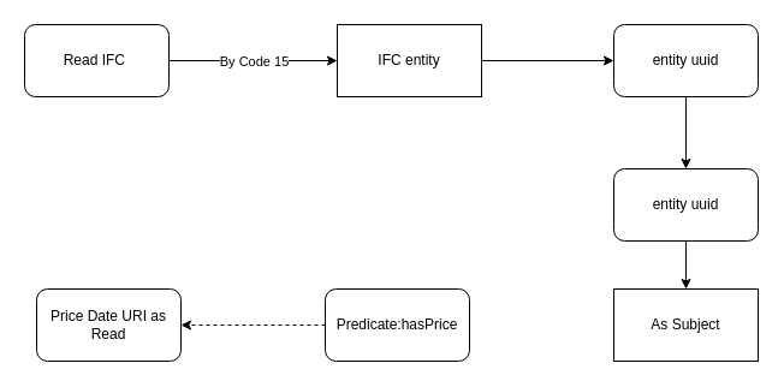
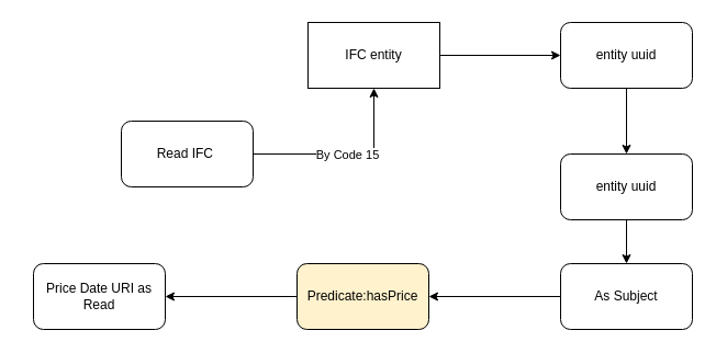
  <mxCell id="0" />
  <mxCell id="1" parent="0" />
  <mxCell id="2" style="edgeStyle=orthogonalEdgeStyle;rounded=0;orthogonalLoop=1;jettySize=auto;html=1;" edge="1" parent="1" source="4" target="6"><mxGeometry relative="1" as="geometry" /></mxCell>
  <mxCell id="3" value="By Code 15" style="edgeLabel;html=1;align=center;verticalAlign=middle;resizable=0;points=[];" vertex="1" connectable="0" parent="2"><mxGeometry x="0.017" y="-2" relative="1" as="geometry"><mxPoint x="-1" y="-2" as="offset" /></mxGeometry></mxCell>
- <mxCell id="4" value="Read IFC&amp;nbsp;" style="rounded=1;whiteSpace=wrap;html=1;" vertex="1" parent="1"><mxGeometry x="20" y="20" width="120" height="60" as="geometry" /></mxCell>
+ <mxCell id="4" value="Read IFC&amp;nbsp;" style="rounded=1;whiteSpace=wrap;html=1;" vertex="1" parent="1"><mxGeometry x="110" y="110" width="120" height="60" as="geometry" /></mxCell>
  <mxCell id="5" style="edgeStyle=orthogonalEdgeStyle;rounded=0;orthogonalLoop=1;jettySize=auto;html=1;" edge="1" parent="1" source="6" target="8"><mxGeometry relative="1" as="geometry" /></mxCell>
  <mxCell id="6" value="IFC entity" style="whiteSpace=wrap;html=1;rounded=0;" vertex="1" parent="1"><mxGeometry x="280" y="20" width="120" height="60" as="geometry" /></mxCell>
  <mxCell id="7" style="edgeStyle=orthogonalEdgeStyle;rounded=0;orthogonalLoop=1;jettySize=auto;html=1;" edge="1" parent="1" source="8" target="10"><mxGeometry relative="1" as="geometry" /></mxCell>
  <mxCell id="8" value="entity uuid" style="rounded=1;whiteSpace=wrap;html=1;" vertex="1" parent="1"><mxGeometry x="510" y="20" width="120" height="60" as="geometry" /></mxCell>
  <mxCell id="9" style="edgeStyle=orthogonalEdgeStyle;rounded=0;orthogonalLoop=1;jettySize=auto;html=1;" edge="1" parent="1" source="10" target="15"><mxGeometry relative="1" as="geometry" /></mxCell>
  <mxCell id="10" value="entity uuid" style="rounded=1;whiteSpace=wrap;html=1;" vertex="1" parent="1"><mxGeometry x="510" y="140" width="120" height="60" as="geometry" /></mxCell>
  <mxCell id="11" value="Price Date URI as Read" style="rounded=1;whiteSpace=wrap;html=1;" vertex="1" parent="1"><mxGeometry x="30" y="240" width="120" height="60" as="geometry" /></mxCell>
- <mxCell id="12" style="edgeStyle=orthogonalEdgeStyle;rounded=0;orthogonalLoop=1;jettySize=auto;html=1;dashed=1;" edge="1" parent="1" source="13" target="11"><mxGeometry relative="1" as="geometry" /></mxCell>
- <mxCell id="13" value="Predicate:hasPrice" style="rounded=1;whiteSpace=wrap;html=1;" vertex="1" parent="1"><mxGeometry x="270" y="240" width="120" height="60" as="geometry" /></mxCell>
- <mxCell id="15" value="As Subject" style="whiteSpace=wrap;html=1;rounded=0;" vertex="1" parent="1"><mxGeometry x="510" y="240" width="120" height="60" as="geometry" /></mxCell>
+ <mxCell id="12" style="edgeStyle=orthogonalEdgeStyle;rounded=0;orthogonalLoop=1;jettySize=auto;html=1;" edge="1" parent="1" source="13" target="11"><mxGeometry relative="1" as="geometry" /></mxCell>
+ <mxCell id="13" value="Predicate:hasPrice" style="rounded=1;whiteSpace=wrap;html=1;fillColor=#fff2cc;" vertex="1" parent="1"><mxGeometry x="270" y="240" width="120" height="60" as="geometry" /></mxCell>
+ <mxCell id="14" style="edgeStyle=orthogonalEdgeStyle;rounded=0;orthogonalLoop=1;jettySize=auto;html=1;" edge="1" parent="1" source="15" target="13"><mxGeometry relative="1" as="geometry" /></mxCell>
+ <mxCell id="15" value="As Subject" style="rounded=1;whiteSpace=wrap;html=1;" vertex="1" parent="1"><mxGeometry x="510" y="240" width="120" height="60" as="geometry" /></mxCell>
